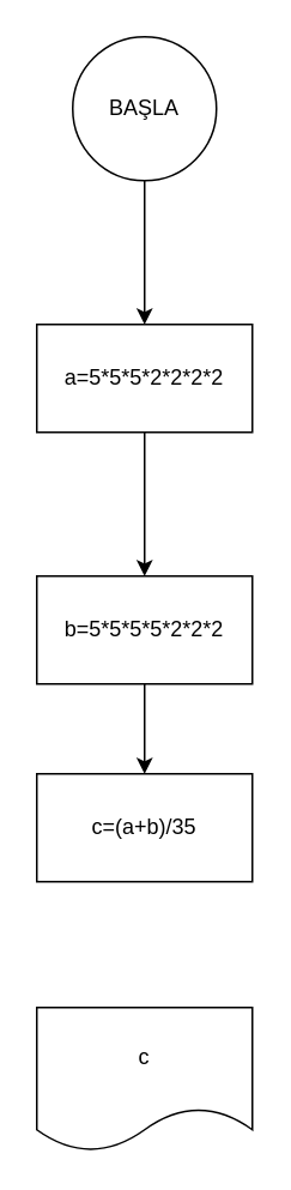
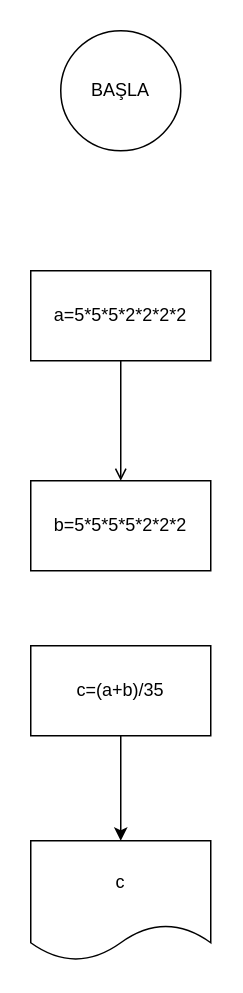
  <mxCell id="0" />
  <mxCell id="1" parent="0" />
- <mxCell id="2" value="" style="edgeStyle=orthogonalEdgeStyle;rounded=0;orthogonalLoop=1;jettySize=auto;html=1;" edge="1" parent="1" source="3" target="5"><mxGeometry relative="1" as="geometry" /></mxCell>
  <mxCell id="3" value="BAŞLA" style="ellipse;whiteSpace=wrap;html=1;aspect=fixed;" vertex="1" parent="1"><mxGeometry x="40" y="20" width="80" height="80" as="geometry" /></mxCell>
- <mxCell id="4" value="" style="edgeStyle=orthogonalEdgeStyle;rounded=0;orthogonalLoop=1;jettySize=auto;html=1;" edge="1" parent="1" source="5" target="7"><mxGeometry relative="1" as="geometry" /></mxCell>
+ <mxCell id="4" value="" style="edgeStyle=orthogonalEdgeStyle;rounded=0;orthogonalLoop=1;jettySize=auto;html=1;endArrow=open;" edge="1" parent="1" source="5" target="7"><mxGeometry relative="1" as="geometry" /></mxCell>
  <mxCell id="5" value="a=5*5*5*2*2*2*2" style="rounded=0;whiteSpace=wrap;html=1;" vertex="1" parent="1"><mxGeometry x="20" y="180" width="120" height="60" as="geometry" /></mxCell>
- <mxCell id="6" value="" style="edgeStyle=orthogonalEdgeStyle;rounded=0;orthogonalLoop=1;jettySize=auto;html=1;" edge="1" parent="1" source="7" target="9"><mxGeometry relative="1" as="geometry" /></mxCell>
  <mxCell id="7" value="b=5*5*5*5*2*2*2" style="whiteSpace=wrap;html=1;rounded=0;" vertex="1" parent="1"><mxGeometry x="20" y="320" width="120" height="60" as="geometry" /></mxCell>
+ <mxCell id="8" value="" style="edgeStyle=orthogonalEdgeStyle;rounded=0;orthogonalLoop=1;jettySize=auto;html=1;" edge="1" parent="1" source="9" target="10"><mxGeometry relative="1" as="geometry" /></mxCell>
  <mxCell id="9" value="c=(a+b)/35" style="whiteSpace=wrap;html=1;rounded=0;" vertex="1" parent="1"><mxGeometry x="20" y="430" width="120" height="60" as="geometry" /></mxCell>
  <mxCell id="10" value="c" style="shape=document;whiteSpace=wrap;html=1;boundedLbl=1;rounded=0;" vertex="1" parent="1"><mxGeometry x="20" y="560" width="120" height="80" as="geometry" /></mxCell>
